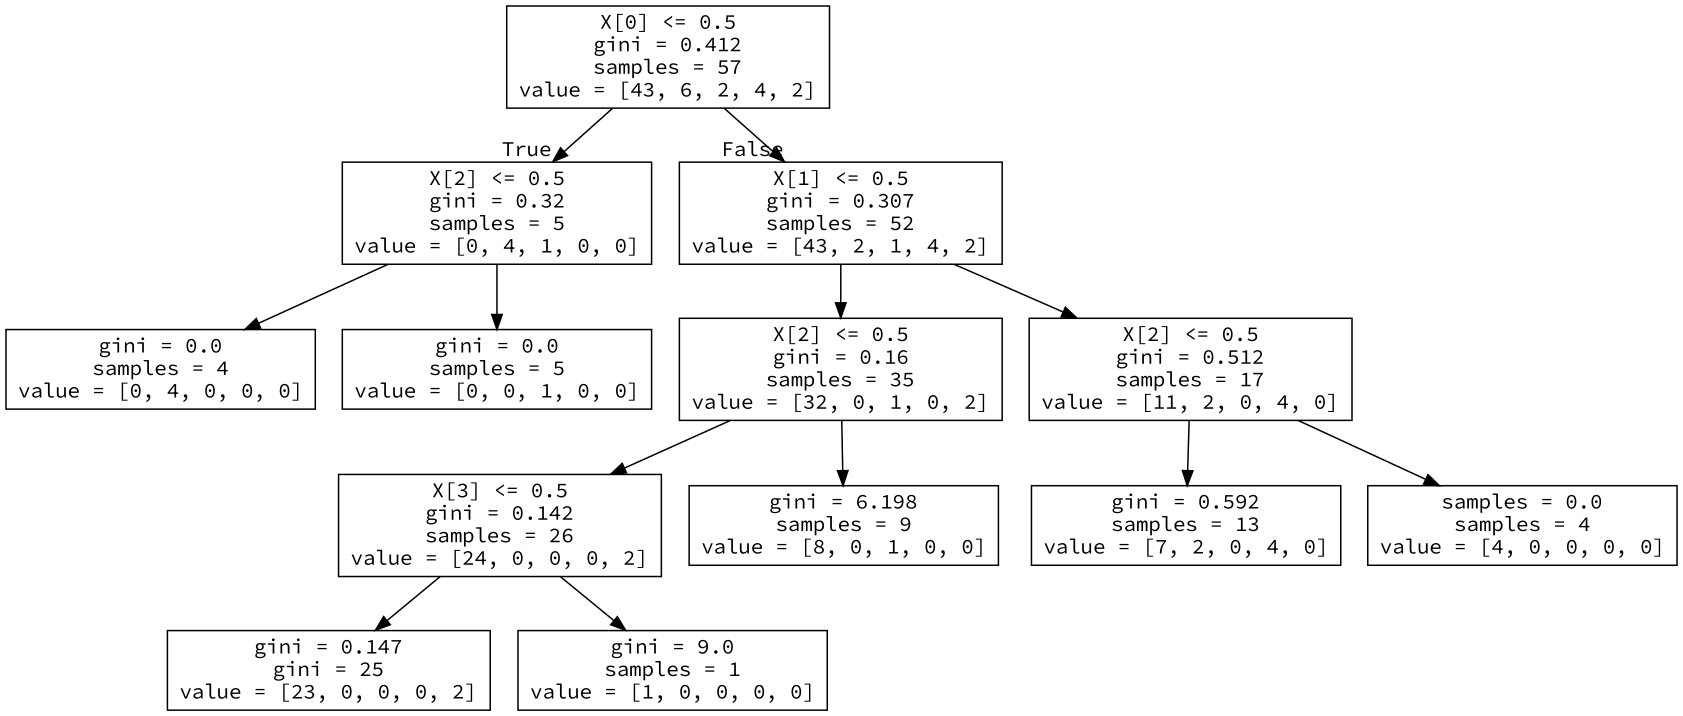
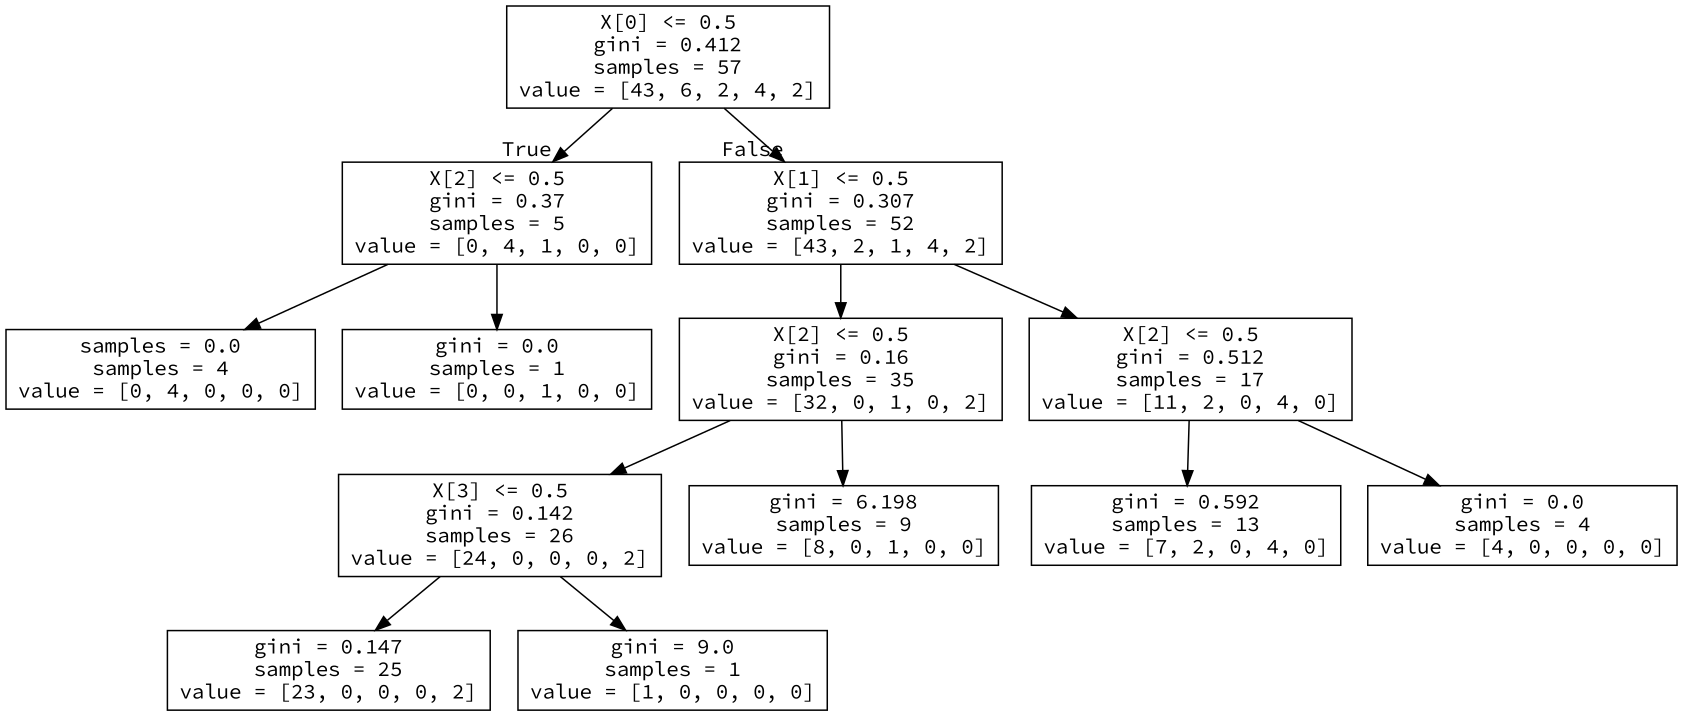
  digraph {
    fontname="Source Code Pro"
    node [fontname="Source Code Pro" shape=box]
    edge [fontname="Source Code Pro"]
    n1 [label="X[0] <= 0.5\ngini = 0.412\nsamples = 57\nvalue = [43, 6, 2, 4, 2]"]
-   n2 [label="X[2] <= 0.5\ngini = 0.32\nsamples = 5\nvalue = [0, 4, 1, 0, 0]"]
+   n2 [label="X[2] <= 0.5\ngini = 0.37\nsamples = 5\nvalue = [0, 4, 1, 0, 0]"]
    n3 [label="X[1] <= 0.5\ngini = 0.307\nsamples = 52\nvalue = [43, 2, 1, 4, 2]"]
-   n4 [label="gini = 0.0\nsamples = 4\nvalue = [0, 4, 0, 0, 0]"]
-   n5 [label="gini = 0.0\nsamples = 5\nvalue = [0, 0, 1, 0, 0]"]
+   n4 [label="samples = 0.0\nsamples = 4\nvalue = [0, 4, 0, 0, 0]"]
+   n5 [label="gini = 0.0\nsamples = 1\nvalue = [0, 0, 1, 0, 0]"]
    n6 [label="X[2] <= 0.5\ngini = 0.16\nsamples = 35\nvalue = [32, 0, 1, 0, 2]"]
    n7 [label="X[2] <= 0.5\ngini = 0.512\nsamples = 17\nvalue = [11, 2, 0, 4, 0]"]
    n8 [label="X[3] <= 0.5\ngini = 0.142\nsamples = 26\nvalue = [24, 0, 0, 0, 2]"]
    n9 [label="gini = 6.198\nsamples = 9\nvalue = [8, 0, 1, 0, 0]"]
    n10 [label="gini = 0.592\nsamples = 13\nvalue = [7, 2, 0, 4, 0]"]
-   n11 [label="samples = 0.0\nsamples = 4\nvalue = [4, 0, 0, 0, 0]"]
-   n12 [label="gini = 0.147\ngini = 25\nvalue = [23, 0, 0, 0, 2]"]
+   n11 [label="gini = 0.0\nsamples = 4\nvalue = [4, 0, 0, 0, 0]"]
+   n12 [label="gini = 0.147\nsamples = 25\nvalue = [23, 0, 0, 0, 2]"]
    n13 [label="gini = 9.0\nsamples = 1\nvalue = [1, 0, 0, 0, 0]"]
    n1 -> n2 [headlabel=True labelangle=45 labeldistance=2.5]
    n1 -> n3 [headlabel=False labelangle=-45 labeldistance=2.5]
    n2 -> n4
    n2 -> n5
    n3 -> n6
    n3 -> n7
    n6 -> n8
    n6 -> n9
    n7 -> n10
    n7 -> n11
    n8 -> n12
    n8 -> n13
  }
